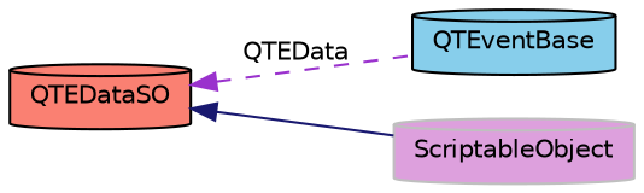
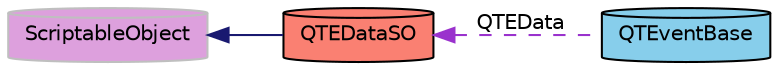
  digraph {
    rankdir=LR
    node [color=black fontname=Helvetica fontsize=10 shape=cylinder style=filled]
    edge [dir=back fontname=Helvetica fontsize=10 labelfontname=Helvetica labelfontsize=10]
    n1 [fillcolor=skyblue fontcolor=black height=0.2 label=QTEventBase width=0.4]
    n2 [color=grey75 fillcolor=plum height=0.2 label=ScriptableObject width=0.4]
    n3 [fillcolor=salmon height=0.2 label=QTEDataSO width=0.4]
-   n3 -> n2 [color=midnightblue style=solid]
+   n2 -> n3 [color=midnightblue style=solid]
    n3 -> n1 [color=darkorchid3 label=" QTEData" style=dashed]
  }
